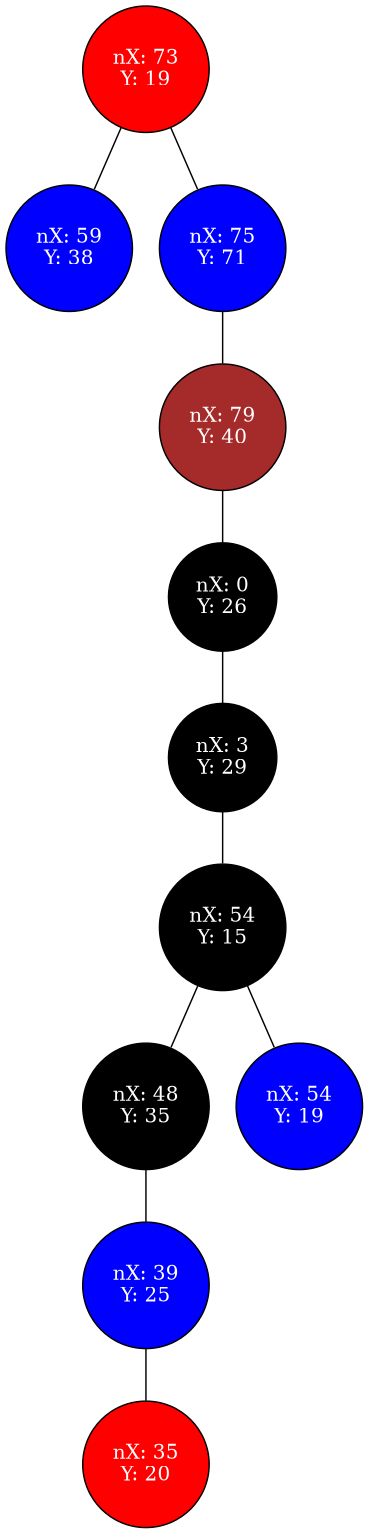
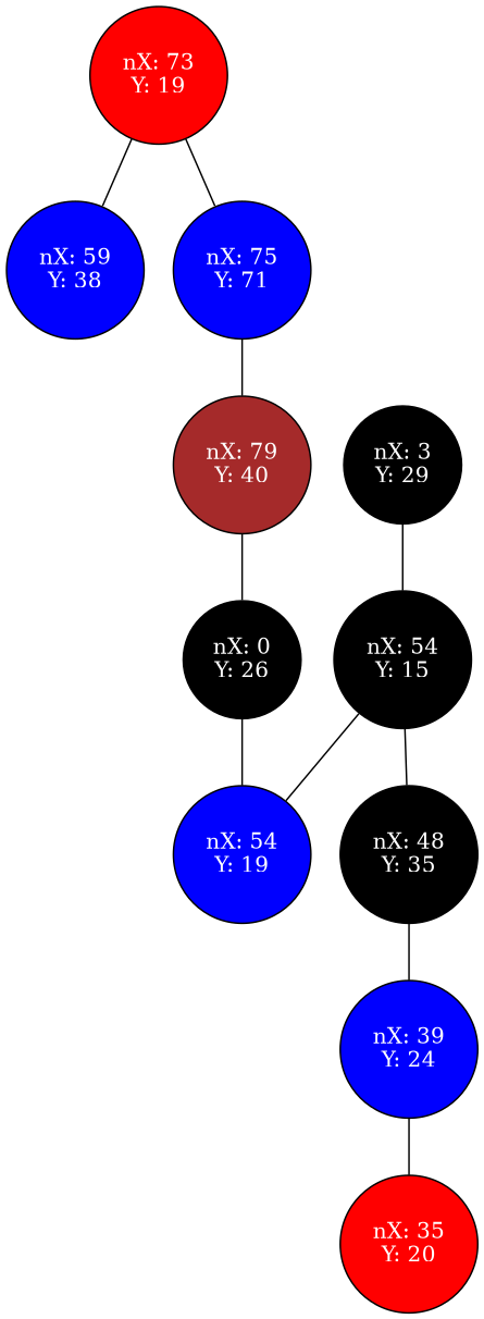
  graph {
    rankdir=TB
    node [color=black fillcolor=blue fontcolor=white shape=circle style=filled]
    n1 [fillcolor=Red label="nX: 73\nY: 19"]
    n2 [label="nX: 59\nY: 38"]
    n3 [label="nX: 75\nY: 71"]
    n4 [fillcolor=brown label="nX: 79\nY: 40"]
    n5 [fillcolor=black label="nX: 0\nY: 26"]
    n6 [fillcolor=black label="nX: 3\nY: 29"]
    n7 [fillcolor=black label="nX: 54\nY: 15"]
    n8 [fillcolor=black label="nX: 48\nY: 35"]
    n9 [label="nX: 54\nY: 19"]
-   n10 [label="nX: 39\nY: 25"]
+   n10 [label="nX: 39\nY: 24"]
    n11 [fillcolor=Red label="nX: 35\nY: 20"]
    n1 -- n2
    n1 -- n3
    n3 -- n4
    n4 -- n5
-   n5 -- n6
+   n5 -- n9
    n6 -- n7
    n7 -- n8
    n7 -- n9
    n8 -- n10
    n10 -- n11
  }
